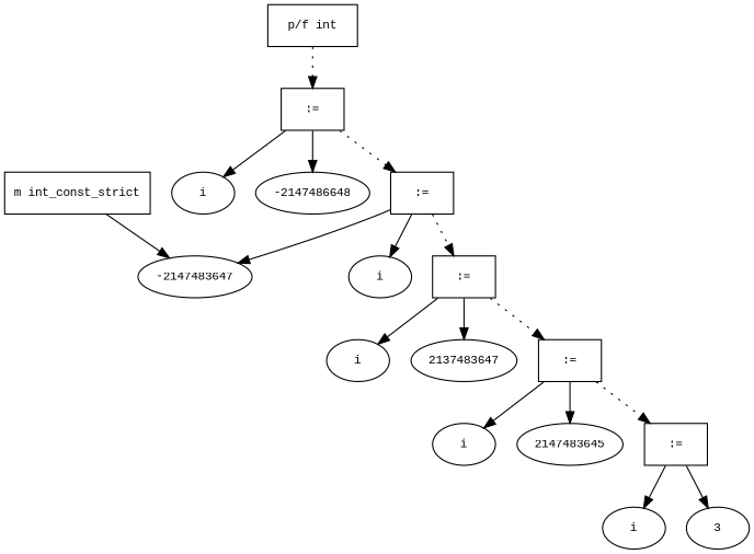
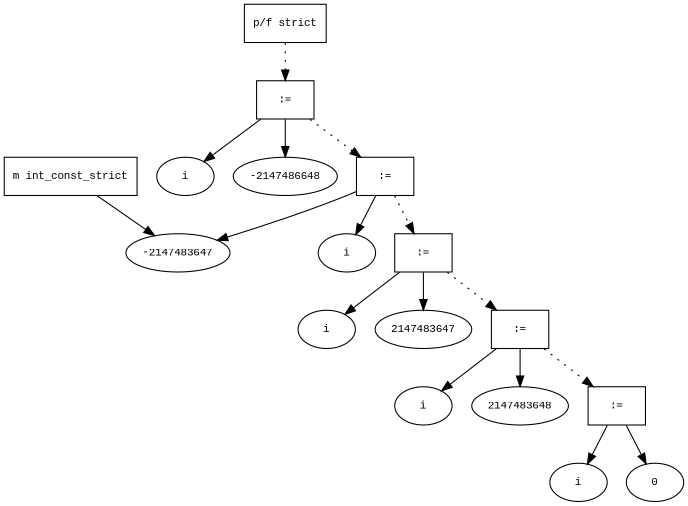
  digraph {
    fontname="Times New Roman"
    fontsize=10
    node [fontname="Courier New" fontsize=10 shape=ellipse]
    edge [fontname="Times New Roman" fontsize=10]
    n1 [label="m int_const_strict" shape=box]
    n2 [label=-2147483647]
-   n3 [label="p/f int" shape=box]
+   n3 [label="p/f strict" shape=box]
    n4 [label=":=" shape=box]
    n5 [label=i]
    n6 [label=-2147486648]
    n7 [label=":=" shape=box]
    n8 [label=i]
    n9 [label=":=" shape=box]
    n10 [label=i]
-   n11 [label=2137483647]
+   n11 [label=2147483647]
    n12 [label=":=" shape=box]
    n13 [label=i]
-   n14 [label=2147483645]
+   n14 [label=2147483648]
    n15 [label=":=" shape=box]
    n16 [label=i]
-   n17 [label=3]
+   n17 [label=0]
    n1 -> n2
    n3 -> n4 [style=dotted]
    n4 -> n5
    n4 -> n6
    n4 -> n7 [style=dotted]
    n7 -> n2
    n7 -> n8
    n7 -> n9 [style=dotted]
    n9 -> n10
    n9 -> n11
    n9 -> n12 [style=dotted]
    n12 -> n13
    n12 -> n14
    n12 -> n15 [style=dotted]
    n15 -> n16
    n15 -> n17
  }
